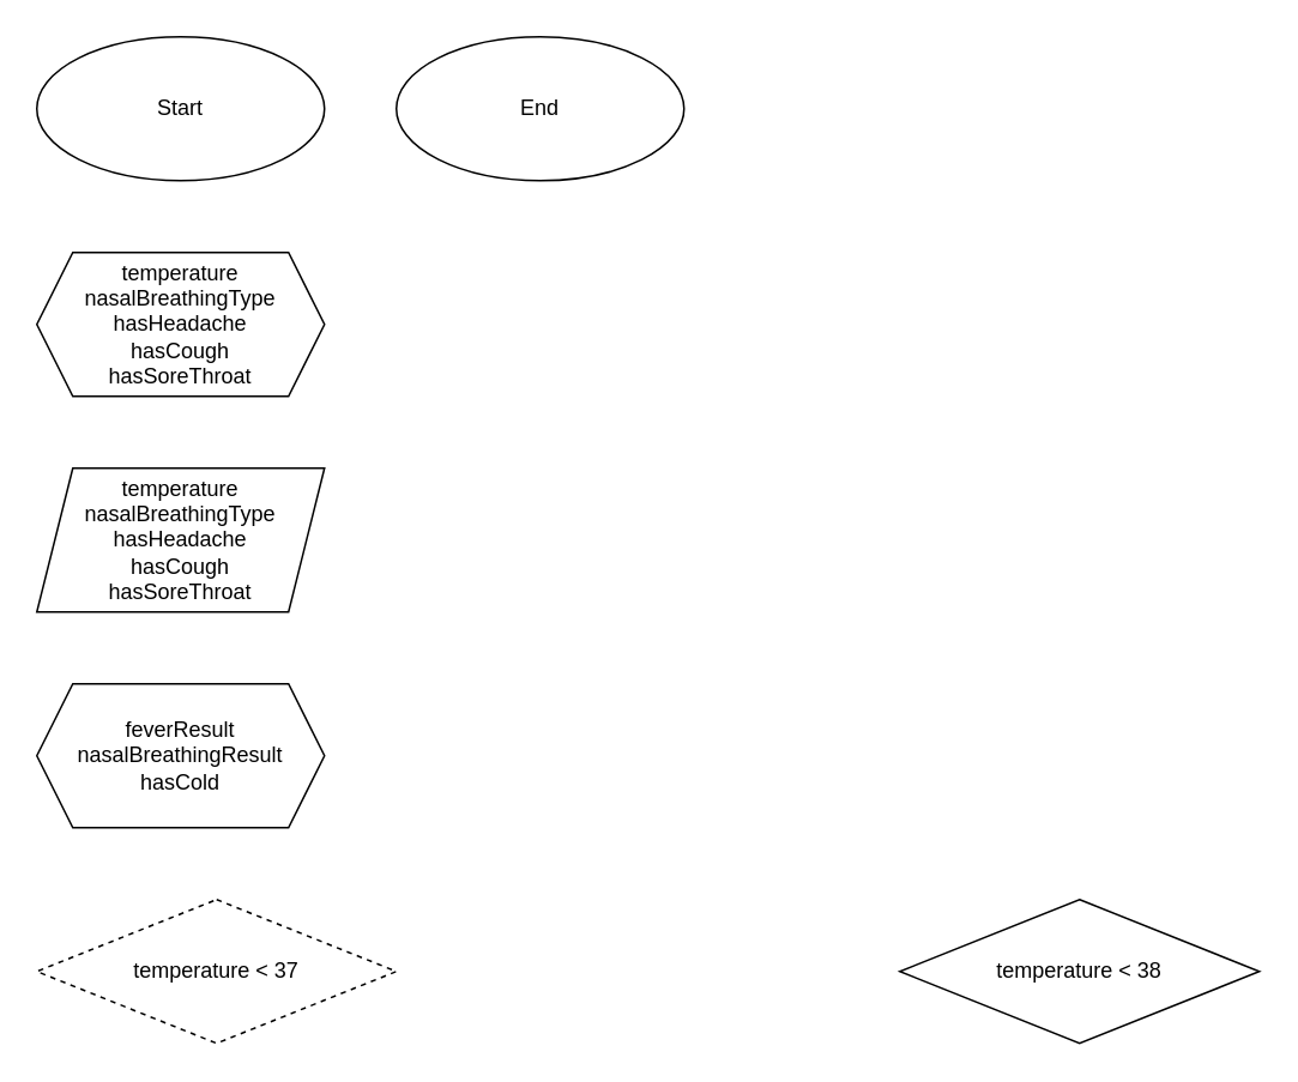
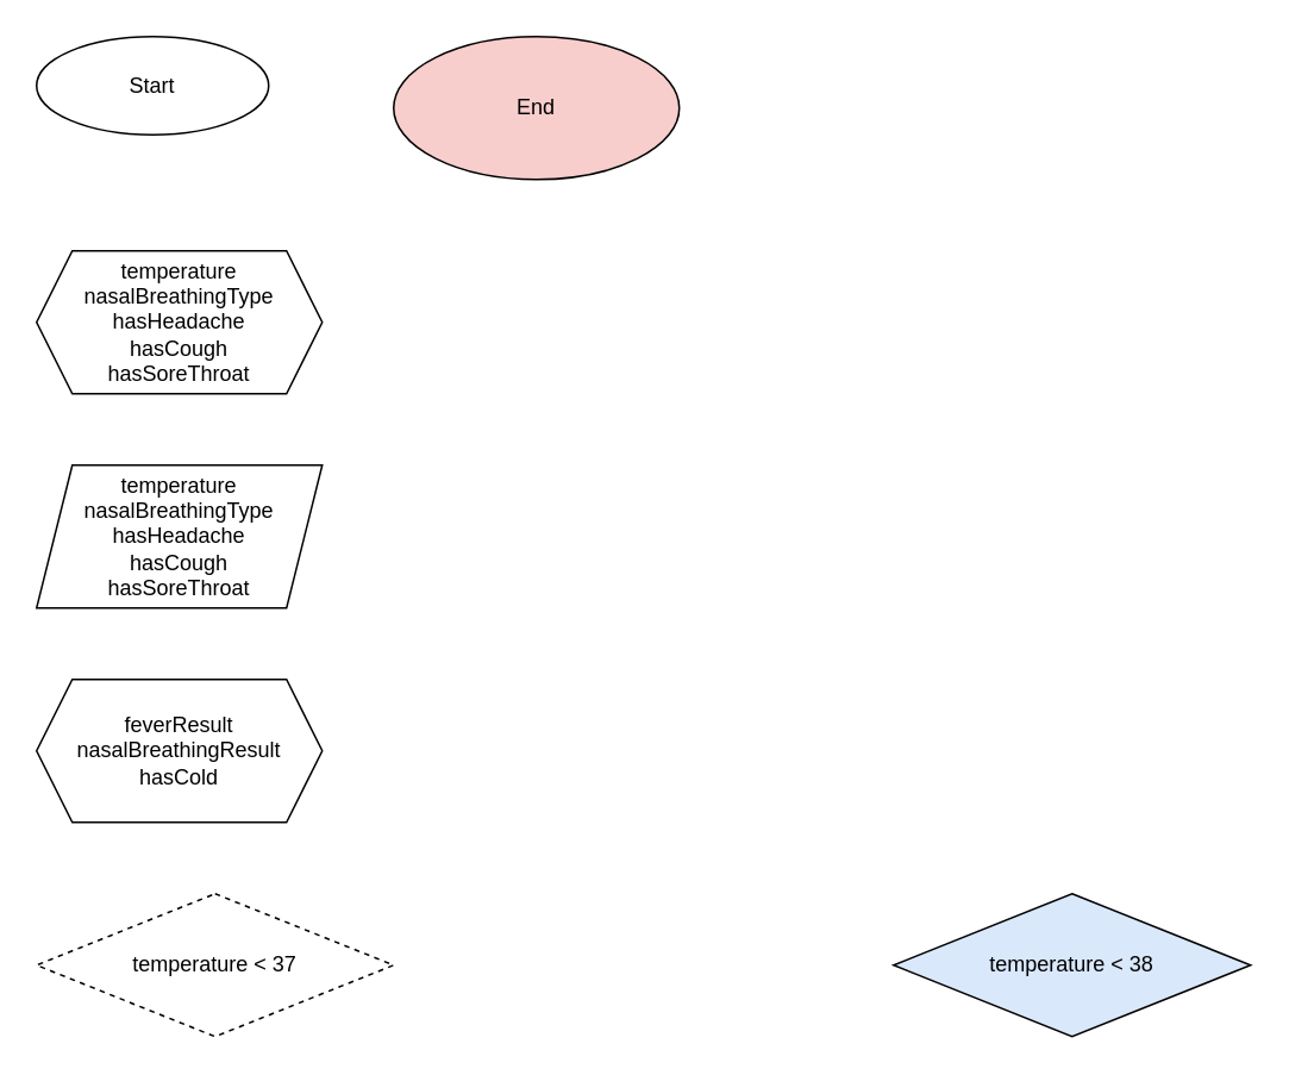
  <mxCell id="0" />
  <mxCell id="1" parent="0" />
- <mxCell id="2" value="Start" style="ellipse;whiteSpace=wrap;html=1;" vertex="1" parent="1"><mxGeometry x="20" y="20" width="160" height="80" as="geometry" /></mxCell>
+ <mxCell id="2" value="Start" style="ellipse;whiteSpace=wrap;html=1;" vertex="1" parent="1"><mxGeometry x="20" y="20" width="130" height="55" as="geometry" /></mxCell>
  <mxCell id="3" value="temperature&lt;br&gt;nasalBreathingType&lt;br&gt;hasHeadache&lt;br&gt;hasCough&lt;br&gt;hasSoreThroat" style="shape=parallelogram;perimeter=parallelogramPerimeter;whiteSpace=wrap;html=1;fixedSize=1;" vertex="1" parent="1"><mxGeometry x="20" y="260" width="160" height="80" as="geometry" /></mxCell>
  <mxCell id="4" value="feverResult&lt;br&gt;nasalBreathingResult&lt;br&gt;hasCold&lt;br&gt;" style="shape=hexagon;perimeter=hexagonPerimeter2;whiteSpace=wrap;html=1;fixedSize=1;" vertex="1" parent="1"><mxGeometry x="20" y="380" width="160" height="80" as="geometry" /></mxCell>
- <mxCell id="5" value="End" style="ellipse;whiteSpace=wrap;html=1;" vertex="1" parent="1"><mxGeometry x="220" y="20" width="160" height="80" as="geometry" /></mxCell>
+ <mxCell id="5" value="End" style="ellipse;whiteSpace=wrap;html=1;fillColor=#f8cecc;" vertex="1" parent="1"><mxGeometry x="220" y="20" width="160" height="80" as="geometry" /></mxCell>
  <mxCell id="6" value="temperature&lt;br&gt;nasalBreathingType&lt;br&gt;hasHeadache&lt;br&gt;hasCough&lt;br&gt;hasSoreThroat" style="shape=hexagon;perimeter=hexagonPerimeter2;whiteSpace=wrap;html=1;fixedSize=1;" vertex="1" parent="1"><mxGeometry x="20" y="140" width="160" height="80" as="geometry" /></mxCell>
  <mxCell id="7" value="temperature &amp;lt; 37" style="rhombus;whiteSpace=wrap;html=1;dashed=1;" vertex="1" parent="1"><mxGeometry x="20" y="500" width="200" height="80" as="geometry" /></mxCell>
- <mxCell id="8" value="temperature &amp;lt; 38" style="rhombus;whiteSpace=wrap;html=1;" vertex="1" parent="1"><mxGeometry x="500" y="500" width="200" height="80" as="geometry" /></mxCell>
+ <mxCell id="8" value="temperature &amp;lt; 38" style="rhombus;whiteSpace=wrap;html=1;fillColor=#dae8fc;" vertex="1" parent="1"><mxGeometry x="500" y="500" width="200" height="80" as="geometry" /></mxCell>
